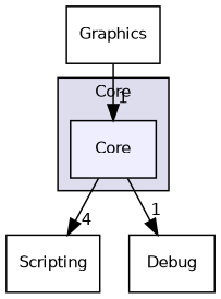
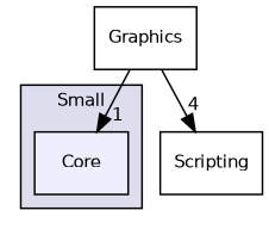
  digraph {
    compound=true
    node [fontname=Helvetica fontsize=10 shape=box]
    edge [headlabel=1 labeldistance=1.5 labelfontname=Helvetica labelfontsize=10]
    n1 [fillcolor="#eeeeff" label=Core pencolor=black style=filled]
    n2 [label=Scripting]
-   n3 [label=Debug]
    n4 [label=Graphics]
    subgraph cluster_1 {
      bgcolor="#ddddee"
      fontname=Helvetica
      fontsize=10
-     label=Core
+     label=Small
      pencolor=black
      n1
    }
-   n1 -> n2 [headlabel=4]
-   n1 -> n3
+   n4 -> n2 [headlabel=4]
    n4 -> n1
  }
